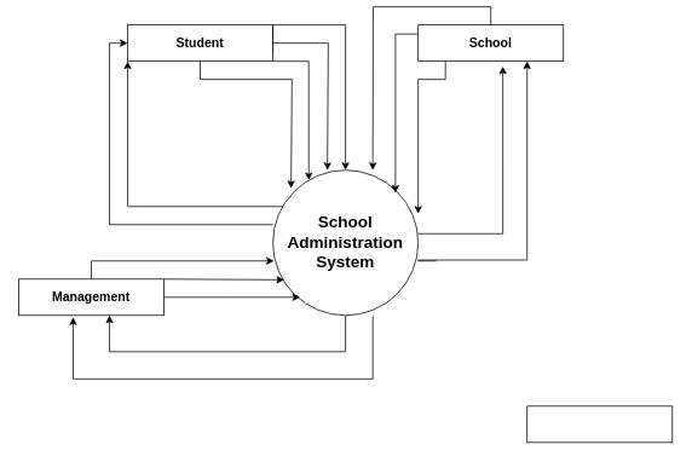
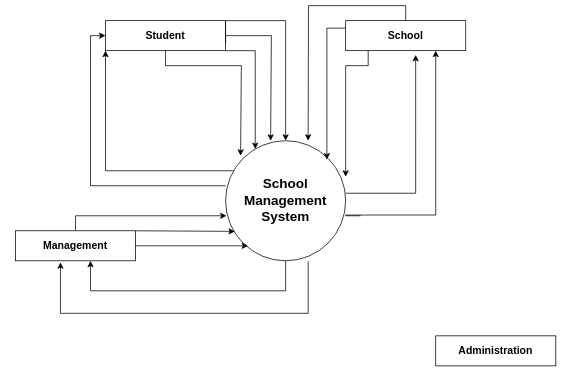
  <mxCell id="0" />
  <mxCell id="1" parent="0" />
  <mxCell id="2" value="" style="group" parent="1" vertex="1" connectable="0"><mxGeometry x="300" y="180" width="160" height="160" as="geometry" /></mxCell>
  <mxCell id="3" value="" style="ellipse;whiteSpace=wrap;html=1;aspect=fixed;" parent="2" vertex="1"><mxGeometry width="160" height="160" as="geometry" /></mxCell>
- <mxCell id="4" value="&lt;font style=&quot;font-size: 18px;&quot;&gt;&lt;b&gt;School Administration System&lt;/b&gt;&lt;/font&gt;" style="text;strokeColor=none;align=center;fillColor=none;html=1;verticalAlign=middle;whiteSpace=wrap;rounded=0;" parent="2" vertex="1"><mxGeometry x="25" y="25" width="110" height="110" as="geometry" /></mxCell>
+ <mxCell id="4" value="&lt;font style=&quot;font-size: 18px;&quot;&gt;&lt;b&gt;School Management System&lt;/b&gt;&lt;/font&gt;" style="text;strokeColor=none;align=center;fillColor=none;html=1;verticalAlign=middle;whiteSpace=wrap;rounded=0;" parent="2" vertex="1"><mxGeometry x="25" y="25" width="110" height="110" as="geometry" /></mxCell>
  <mxCell id="5" value="" style="group" parent="1" vertex="1" connectable="0"><mxGeometry x="20" y="300" width="160" height="40" as="geometry" /></mxCell>
  <mxCell id="6" value="" style="rounded=0;whiteSpace=wrap;html=1;" parent="5" vertex="1"><mxGeometry width="160" height="40" as="geometry" /></mxCell>
  <mxCell id="7" style="edgeStyle=orthogonalEdgeStyle;rounded=0;orthogonalLoop=1;jettySize=auto;html=1;exitX=1;exitY=0.5;exitDx=0;exitDy=0;" edge="1" parent="5" source="8"><mxGeometry relative="1" as="geometry"><mxPoint x="310" y="20" as="targetPoint" /></mxGeometry></mxCell>
  <mxCell id="8" value="&lt;b style=&quot;font-size: 14px;&quot;&gt;Management&lt;/b&gt;" style="text;strokeColor=none;align=center;fillColor=none;html=1;verticalAlign=middle;whiteSpace=wrap;rounded=0;" parent="5" vertex="1"><mxGeometry width="160" height="40" as="geometry" /></mxCell>
  <mxCell id="9" value="" style="group" parent="1" vertex="1" connectable="0"><mxGeometry x="140" y="20" width="160" height="40" as="geometry" /></mxCell>
  <mxCell id="10" value="" style="rounded=0;whiteSpace=wrap;html=1;" parent="9" vertex="1"><mxGeometry width="160" height="40" as="geometry" /></mxCell>
  <mxCell id="11" style="edgeStyle=orthogonalEdgeStyle;rounded=0;orthogonalLoop=1;jettySize=auto;html=1;exitX=1;exitY=0.75;exitDx=0;exitDy=0;" edge="1" parent="9" source="13"><mxGeometry relative="1" as="geometry"><mxPoint x="220" y="160" as="targetPoint" /><Array as="points"><mxPoint x="160" y="20" /><mxPoint x="221" y="20" /></Array></mxGeometry></mxCell>
  <mxCell id="12" style="edgeStyle=orthogonalEdgeStyle;rounded=0;orthogonalLoop=1;jettySize=auto;html=1;exitX=0.5;exitY=1;exitDx=0;exitDy=0;" edge="1" parent="9" source="13"><mxGeometry relative="1" as="geometry"><mxPoint x="180" y="180" as="targetPoint" /><Array as="points"><mxPoint x="80" y="60" /><mxPoint x="181" y="60" /></Array></mxGeometry></mxCell>
  <mxCell id="13" value="&lt;font style=&quot;font-size: 14px;&quot;&gt;&lt;b&gt;Student&lt;/b&gt;&lt;/font&gt;" style="text;strokeColor=none;align=center;fillColor=none;html=1;verticalAlign=middle;whiteSpace=wrap;rounded=0;" parent="9" vertex="1"><mxGeometry width="160" height="40" as="geometry" /></mxCell>
  <mxCell id="14" value="" style="group" parent="1" vertex="1" connectable="0"><mxGeometry x="460" y="20" width="160" height="40" as="geometry" /></mxCell>
  <mxCell id="15" value="" style="rounded=0;whiteSpace=wrap;html=1;" parent="14" vertex="1"><mxGeometry width="160" height="40" as="geometry" /></mxCell>
  <mxCell id="16" style="edgeStyle=orthogonalEdgeStyle;rounded=0;orthogonalLoop=1;jettySize=auto;html=1;exitX=0.5;exitY=0;exitDx=0;exitDy=0;" edge="1" parent="14" source="17"><mxGeometry relative="1" as="geometry"><mxPoint x="-50" y="160" as="targetPoint" /></mxGeometry></mxCell>
  <mxCell id="17" value="&lt;font style=&quot;font-size: 14px;&quot;&gt;&lt;b&gt;School&lt;/b&gt;&lt;/font&gt;" style="text;strokeColor=none;align=center;fillColor=none;html=1;verticalAlign=middle;whiteSpace=wrap;rounded=0;" parent="14" vertex="1"><mxGeometry width="160" height="40" as="geometry" /></mxCell>
  <mxCell id="18" value="" style="group" parent="1" vertex="1" connectable="0"><mxGeometry x="580" y="440" width="160" height="40" as="geometry" /></mxCell>
  <mxCell id="19" value="" style="rounded=0;whiteSpace=wrap;html=1;" parent="18" vertex="1"><mxGeometry width="160" height="40" as="geometry" /></mxCell>
+ <mxCell id="20" value="&lt;b style=&quot;font-size: 14px;&quot;&gt;Administration&lt;/b&gt;" style="text;strokeColor=none;align=center;fillColor=none;html=1;verticalAlign=middle;whiteSpace=wrap;rounded=0;" parent="18" vertex="1"><mxGeometry width="160" height="40" as="geometry" /></mxCell>
  <mxCell id="21" style="edgeStyle=orthogonalEdgeStyle;rounded=0;orthogonalLoop=1;jettySize=auto;html=1;exitX=1;exitY=0.5;exitDx=0;exitDy=0;entryX=0.5;entryY=0;entryDx=0;entryDy=0;" edge="1" parent="1" source="13" target="3"><mxGeometry relative="1" as="geometry"><Array as="points"><mxPoint x="300" y="20" /><mxPoint x="380" y="20" /></Array></mxGeometry></mxCell>
  <mxCell id="22" style="edgeStyle=orthogonalEdgeStyle;rounded=0;orthogonalLoop=1;jettySize=auto;html=1;exitX=1;exitY=1;exitDx=0;exitDy=0;entryX=0.247;entryY=0.07;entryDx=0;entryDy=0;entryPerimeter=0;" edge="1" parent="1" source="13" target="3"><mxGeometry relative="1" as="geometry"><Array as="points"><mxPoint x="340" y="60" /></Array></mxGeometry></mxCell>
  <mxCell id="23" style="edgeStyle=orthogonalEdgeStyle;rounded=0;orthogonalLoop=1;jettySize=auto;html=1;entryX=0;entryY=1;entryDx=0;entryDy=0;" edge="1" parent="1" source="3" target="13"><mxGeometry relative="1" as="geometry"><Array as="points"><mxPoint x="140" y="220" /></Array></mxGeometry></mxCell>
  <mxCell id="24" style="edgeStyle=orthogonalEdgeStyle;rounded=0;orthogonalLoop=1;jettySize=auto;html=1;entryX=0;entryY=0.5;entryDx=0;entryDy=0;" edge="1" parent="1" target="13"><mxGeometry relative="1" as="geometry"><mxPoint x="300" y="240" as="sourcePoint" /><Array as="points"><mxPoint x="300" y="240" /><mxPoint x="120" y="240" /><mxPoint x="120" y="40" /></Array></mxGeometry></mxCell>
  <mxCell id="25" style="edgeStyle=orthogonalEdgeStyle;rounded=0;orthogonalLoop=1;jettySize=auto;html=1;exitX=0.5;exitY=0;exitDx=0;exitDy=0;entryX=0.008;entryY=0.625;entryDx=0;entryDy=0;entryPerimeter=0;" edge="1" parent="1" source="8" target="3"><mxGeometry relative="1" as="geometry" /></mxCell>
  <mxCell id="26" style="edgeStyle=orthogonalEdgeStyle;rounded=0;orthogonalLoop=1;jettySize=auto;html=1;exitX=1;exitY=0;exitDx=0;exitDy=0;entryX=0.078;entryY=0.755;entryDx=0;entryDy=0;entryPerimeter=0;" edge="1" parent="1" source="8" target="3"><mxGeometry relative="1" as="geometry"><Array as="points"><mxPoint x="180" y="301" /></Array></mxGeometry></mxCell>
  <mxCell id="27" style="edgeStyle=orthogonalEdgeStyle;rounded=0;orthogonalLoop=1;jettySize=auto;html=1;exitX=0.5;exitY=1;exitDx=0;exitDy=0;" edge="1" parent="1" source="3"><mxGeometry relative="1" as="geometry"><mxPoint x="120" y="340" as="targetPoint" /><Array as="points"><mxPoint x="380" y="380" /><mxPoint x="120" y="380" /><mxPoint x="120" y="340" /></Array></mxGeometry></mxCell>
  <mxCell id="28" style="edgeStyle=orthogonalEdgeStyle;rounded=0;orthogonalLoop=1;jettySize=auto;html=1;exitX=0.688;exitY=1.005;exitDx=0;exitDy=0;exitPerimeter=0;" edge="1" parent="1" source="3"><mxGeometry relative="1" as="geometry"><mxPoint x="80" y="342" as="targetPoint" /><Array as="points"><mxPoint x="410" y="410" /><mxPoint x="80" y="410" /></Array></mxGeometry></mxCell>
  <mxCell id="29" style="edgeStyle=orthogonalEdgeStyle;rounded=0;orthogonalLoop=1;jettySize=auto;html=1;exitX=0;exitY=0.25;exitDx=0;exitDy=0;entryX=1;entryY=0;entryDx=0;entryDy=0;" edge="1" parent="1" source="17" target="4"><mxGeometry relative="1" as="geometry" /></mxCell>
  <mxCell id="30" style="edgeStyle=orthogonalEdgeStyle;rounded=0;orthogonalLoop=1;jettySize=auto;html=1;" edge="1" parent="1"><mxGeometry relative="1" as="geometry"><mxPoint x="490" y="60" as="sourcePoint" /><mxPoint x="460" y="228" as="targetPoint" /><Array as="points"><mxPoint x="490" y="80" /><mxPoint x="460" y="80" /></Array></mxGeometry></mxCell>
  <mxCell id="31" style="edgeStyle=orthogonalEdgeStyle;rounded=0;orthogonalLoop=1;jettySize=auto;html=1;entryX=0.583;entryY=1.14;entryDx=0;entryDy=0;entryPerimeter=0;" edge="1" parent="1" target="17"><mxGeometry relative="1" as="geometry"><mxPoint x="460" y="250" as="sourcePoint" /><Array as="points"><mxPoint x="553" y="250" /></Array></mxGeometry></mxCell>
  <mxCell id="32" style="edgeStyle=orthogonalEdgeStyle;rounded=0;orthogonalLoop=1;jettySize=auto;html=1;entryX=0.75;entryY=1;entryDx=0;entryDy=0;" edge="1" parent="1" target="17"><mxGeometry relative="1" as="geometry"><mxPoint x="480" y="280" as="sourcePoint" /><Array as="points"><mxPoint x="460" y="280" /><mxPoint x="460" y="279" /><mxPoint x="580" y="279" /></Array></mxGeometry></mxCell>
